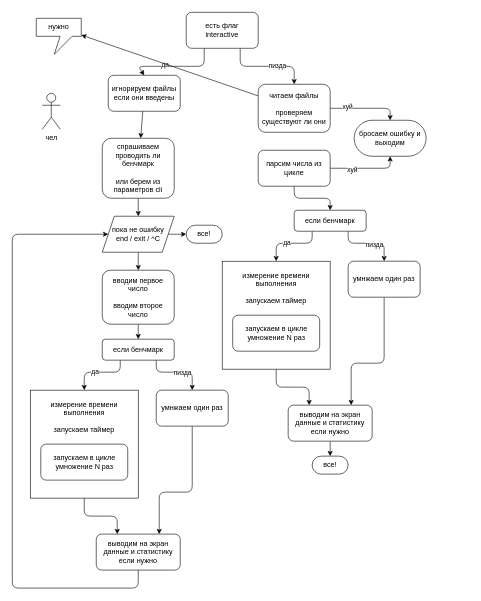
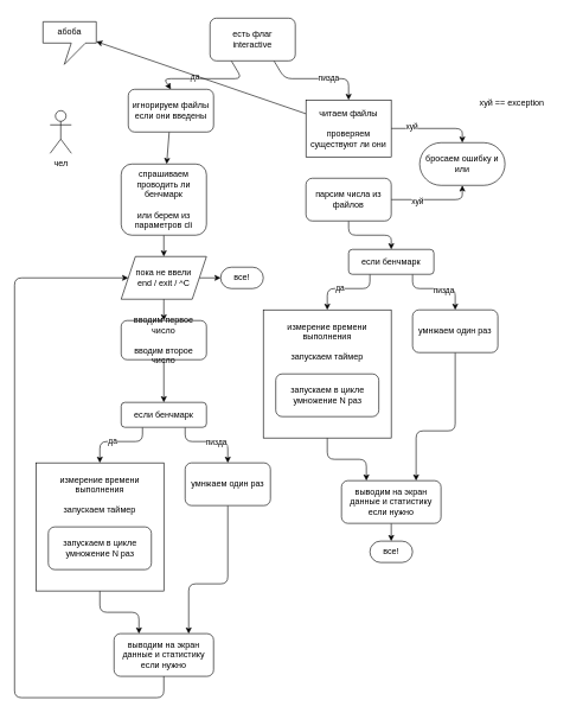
  <mxCell id="0" />
  <mxCell id="1" parent="0" />
  <mxCell id="2" style="edgeStyle=none;html=1;entryX=0.25;entryY=0;entryDx=0;entryDy=0;" edge="1" parent="1" source="3" target="35"><mxGeometry relative="1" as="geometry"><Array as="points"><mxPoint x="140" y="860" /><mxPoint x="195" y="860" /></Array></mxGeometry></mxCell>
  <mxCell id="3" value="" style="whiteSpace=wrap;html=1;aspect=fixed;" vertex="1" parent="1"><mxGeometry x="50" y="650" width="180" height="180" as="geometry" /></mxCell>
  <mxCell id="4" style="edgeStyle=none;html=1;exitX=0.25;exitY=1;exitDx=0;exitDy=0;entryX=0.5;entryY=0;entryDx=0;entryDy=0;" edge="1" parent="1" source="8" target="10"><mxGeometry relative="1" as="geometry"><Array as="points"><mxPoint x="340" y="110" /><mxPoint x="230" y="110" /></Array></mxGeometry></mxCell>
  <mxCell id="5" value="да" style="edgeLabel;html=1;align=center;verticalAlign=middle;resizable=0;points=[];" vertex="1" connectable="0" parent="4"><mxGeometry x="0.219" y="-3" relative="1" as="geometry"><mxPoint as="offset" /></mxGeometry></mxCell>
  <mxCell id="6" style="edgeStyle=none;html=1;exitX=0.75;exitY=1;exitDx=0;exitDy=0;entryX=0.5;entryY=0;entryDx=0;entryDy=0;" edge="1" parent="1" source="8" target="14"><mxGeometry relative="1" as="geometry"><Array as="points"><mxPoint x="400" y="110" /><mxPoint x="490" y="110" /></Array></mxGeometry></mxCell>
  <mxCell id="7" value="пизда" style="edgeLabel;html=1;align=center;verticalAlign=middle;resizable=0;points=[];" vertex="1" connectable="0" parent="6"><mxGeometry x="0.218" y="1" relative="1" as="geometry"><mxPoint as="offset" /></mxGeometry></mxCell>
- <mxCell id="8" value="есть флаг&lt;br&gt;interactive" style="rounded=1;whiteSpace=wrap;html=1;" vertex="1" parent="1"><mxGeometry x="310" y="20" width="120" height="60" as="geometry" /></mxCell>
+ <mxCell id="8" value="есть флаг&lt;br&gt;interactive" style="rounded=1;whiteSpace=wrap;html=1;" vertex="1" parent="1"><mxGeometry x="295" y="25" width="120" height="60" as="geometry" /></mxCell>
  <mxCell id="9" value="" style="edgeStyle=none;html=1;" edge="1" parent="1" source="10" target="24"><mxGeometry relative="1" as="geometry" /></mxCell>
  <mxCell id="10" value="игнорируем файлы если они введены" style="rounded=1;whiteSpace=wrap;html=1;" vertex="1" parent="1"><mxGeometry x="180" y="125" width="120" height="60" as="geometry" /></mxCell>
  <mxCell id="11" value="" style="edgeStyle=none;html=1;" edge="1" parent="1" source="14" target="15"><mxGeometry relative="1" as="geometry"><Array as="points"><mxPoint x="650" y="180" /></Array></mxGeometry></mxCell>
  <mxCell id="12" value="хуй" style="edgeLabel;html=1;align=center;verticalAlign=middle;resizable=0;points=[];" vertex="1" connectable="0" parent="11"><mxGeometry x="-0.526" y="4" relative="1" as="geometry"><mxPoint as="offset" /></mxGeometry></mxCell>
  <mxCell id="13" value="" style="edgeStyle=none;html=1;" edge="1" parent="1" source="14" target="17"><mxGeometry relative="1" as="geometry" /></mxCell>
- <mxCell id="14" value="читаем файлы&lt;br&gt;&lt;br&gt;проверяем существуют ли они" style="rounded=1;whiteSpace=wrap;html=1;" vertex="1" parent="1"><mxGeometry x="430" y="140" width="120" height="80" as="geometry" /></mxCell>
- <mxCell id="15" value="бросаем ошибку и выходим" style="rounded=1;whiteSpace=wrap;html=1;arcSize=50;" vertex="1" parent="1"><mxGeometry x="590" y="200" width="120" height="60" as="geometry" /></mxCell>
+ <mxCell id="14" value="читаем файлы&lt;br&gt;&lt;br&gt;проверяем существуют ли они" style="whiteSpace=wrap;html=1;rounded=0;" vertex="1" parent="1"><mxGeometry x="430" y="140" width="120" height="80" as="geometry" /></mxCell>
+ <mxCell id="15" value="бросаем ошибку и или" style="rounded=1;whiteSpace=wrap;html=1;arcSize=50;" vertex="1" parent="1"><mxGeometry x="590" y="200" width="120" height="60" as="geometry" /></mxCell>
  <mxCell id="16" value="чел" style="shape=umlActor;verticalLabelPosition=bottom;verticalAlign=top;html=1;outlineConnect=0;" vertex="1" parent="1"><mxGeometry x="70" y="155" width="30" height="60" as="geometry" /></mxCell>
- <mxCell id="17" value="нужно" style="shape=callout;whiteSpace=wrap;html=1;perimeter=calloutPerimeter;position2=0.4;size=30;position=0.53;" vertex="1" parent="1"><mxGeometry x="60" y="30" width="75" height="60" as="geometry" /></mxCell>
+ <mxCell id="17" value="абоба" style="shape=callout;whiteSpace=wrap;html=1;perimeter=calloutPerimeter;position2=0.4;size=30;position=0.53;" vertex="1" parent="1"><mxGeometry x="60" y="30" width="75" height="60" as="geometry" /></mxCell>
  <mxCell id="18" value="" style="edgeStyle=none;html=1;" edge="1" parent="1" target="22"><mxGeometry relative="1" as="geometry"><mxPoint x="230" y="400" as="sourcePoint" /></mxGeometry></mxCell>
  <mxCell id="19" style="edgeStyle=none;html=1;exitX=1;exitY=0.5;exitDx=0;exitDy=0;entryX=0;entryY=0.5;entryDx=0;entryDy=0;" edge="1" parent="1" source="20" target="54"><mxGeometry relative="1" as="geometry" /></mxCell>
- <mxCell id="20" value="пока не ошибку&lt;br&gt;end / exit / ^C" style="shape=parallelogram;perimeter=parallelogramPerimeter;whiteSpace=wrap;html=1;fixedSize=1;" vertex="1" parent="1"><mxGeometry x="170" y="360" width="120" height="60" as="geometry" /></mxCell>
+ <mxCell id="20" value="пока не ввели&lt;br&gt;end / exit / ^C" style="shape=parallelogram;perimeter=parallelogramPerimeter;whiteSpace=wrap;html=1;fixedSize=1;" vertex="1" parent="1"><mxGeometry x="170" y="360" width="120" height="60" as="geometry" /></mxCell>
  <mxCell id="21" value="" style="edgeStyle=none;html=1;" edge="1" parent="1" source="22" target="29"><mxGeometry relative="1" as="geometry" /></mxCell>
- <mxCell id="22" value="вводим первое число&lt;br&gt;&lt;br&gt;вводим второе число" style="rounded=1;whiteSpace=wrap;html=1;" vertex="1" parent="1"><mxGeometry x="170" y="450" width="120" height="90" as="geometry" /></mxCell>
+ <mxCell id="22" value="вводим первое число&lt;br&gt;&lt;br&gt;вводим второе число" style="rounded=1;whiteSpace=wrap;html=1;" vertex="1" parent="1"><mxGeometry x="170" y="450" width="120" height="55" as="geometry" /></mxCell>
  <mxCell id="23" value="" style="edgeStyle=none;html=1;" edge="1" parent="1" source="24" target="20"><mxGeometry relative="1" as="geometry" /></mxCell>
  <mxCell id="24" value="спрашиваем проводить ли бенчмарк&lt;br&gt;&lt;br&gt;или берем из параметров cli" style="rounded=1;whiteSpace=wrap;html=1;" vertex="1" parent="1"><mxGeometry x="170" y="230" width="120" height="100" as="geometry" /></mxCell>
  <mxCell id="25" style="edgeStyle=none;html=1;exitX=0.25;exitY=1;exitDx=0;exitDy=0;entryX=0.5;entryY=0;entryDx=0;entryDy=0;" edge="1" parent="1" source="29" target="3"><mxGeometry relative="1" as="geometry"><mxPoint x="130" y="660" as="targetPoint" /><Array as="points"><mxPoint x="200" y="620" /><mxPoint x="140" y="620" /></Array></mxGeometry></mxCell>
  <mxCell id="26" value="да" style="edgeLabel;html=1;align=center;verticalAlign=middle;resizable=0;points=[];" vertex="1" connectable="0" parent="25"><mxGeometry x="0.139" y="-2" relative="1" as="geometry"><mxPoint as="offset" /></mxGeometry></mxCell>
  <mxCell id="27" style="edgeStyle=none;html=1;exitX=0.75;exitY=1;exitDx=0;exitDy=0;entryX=0.5;entryY=0;entryDx=0;entryDy=0;" edge="1" parent="1" source="29" target="32"><mxGeometry relative="1" as="geometry"><Array as="points"><mxPoint x="260" y="620" /><mxPoint x="320" y="620" /></Array></mxGeometry></mxCell>
  <mxCell id="28" value="пизда" style="edgeLabel;html=1;align=center;verticalAlign=middle;resizable=0;points=[];" vertex="1" connectable="0" parent="27"><mxGeometry x="0.142" y="-1" relative="1" as="geometry"><mxPoint as="offset" /></mxGeometry></mxCell>
  <mxCell id="29" value="если бенчмарк" style="rounded=1;whiteSpace=wrap;html=1;" vertex="1" parent="1"><mxGeometry x="170" y="565" width="120" height="35" as="geometry" /></mxCell>
  <mxCell id="30" value="запускаем в цикле умножение N раз" style="rounded=1;whiteSpace=wrap;html=1;" vertex="1" parent="1"><mxGeometry x="67.5" y="740" width="145" height="60" as="geometry" /></mxCell>
  <mxCell id="31" style="edgeStyle=none;html=1;entryX=0.75;entryY=0;entryDx=0;entryDy=0;" edge="1" parent="1" source="32" target="35"><mxGeometry relative="1" as="geometry"><Array as="points"><mxPoint x="320" y="820" /><mxPoint x="265" y="820" /></Array></mxGeometry></mxCell>
  <mxCell id="32" value="умнжаем один раз" style="rounded=1;whiteSpace=wrap;html=1;" vertex="1" parent="1"><mxGeometry x="260" y="650" width="120" height="60" as="geometry" /></mxCell>
  <mxCell id="33" value="измерение времени выполнения&lt;br&gt;&lt;br&gt;запускаем таймер" style="text;html=1;strokeColor=none;fillColor=none;align=center;verticalAlign=middle;whiteSpace=wrap;rounded=0;" vertex="1" parent="1"><mxGeometry x="61.25" y="680" width="157.5" height="30" as="geometry" /></mxCell>
  <mxCell id="34" style="edgeStyle=none;html=1;exitX=0.5;exitY=1;exitDx=0;exitDy=0;entryX=0;entryY=0.5;entryDx=0;entryDy=0;" edge="1" parent="1" source="35" target="20"><mxGeometry relative="1" as="geometry"><mxPoint x="50" y="390" as="targetPoint" /><Array as="points"><mxPoint x="230" y="980" /><mxPoint x="20" y="980" /><mxPoint x="20" y="390" /></Array></mxGeometry></mxCell>
  <mxCell id="35" value="выводим на экран данные и статистику если нужно" style="rounded=1;whiteSpace=wrap;html=1;" vertex="1" parent="1"><mxGeometry x="160" y="890" width="140" height="60" as="geometry" /></mxCell>
  <mxCell id="36" style="edgeStyle=none;html=1;entryX=0.5;entryY=1;entryDx=0;entryDy=0;" edge="1" parent="1" source="39" target="15"><mxGeometry relative="1" as="geometry"><Array as="points"><mxPoint x="650" y="280" /></Array></mxGeometry></mxCell>
  <mxCell id="37" value="хуй" style="edgeLabel;html=1;align=center;verticalAlign=middle;resizable=0;points=[];" vertex="1" connectable="0" parent="36"><mxGeometry x="-0.402" y="-1" relative="1" as="geometry"><mxPoint as="offset" /></mxGeometry></mxCell>
  <mxCell id="38" style="edgeStyle=none;html=1;entryX=0.5;entryY=0;entryDx=0;entryDy=0;" edge="1" parent="1" source="39" target="47"><mxGeometry relative="1" as="geometry"><Array as="points"><mxPoint x="490" y="330" /><mxPoint x="550" y="330" /></Array></mxGeometry></mxCell>
- <mxCell id="39" value="парсим числа из цикле" style="rounded=1;whiteSpace=wrap;html=1;" vertex="1" parent="1"><mxGeometry x="430" y="250" width="120" height="60" as="geometry" /></mxCell>
+ <mxCell id="39" value="парсим числа из файлов" style="rounded=1;whiteSpace=wrap;html=1;" vertex="1" parent="1"><mxGeometry x="430" y="250" width="120" height="60" as="geometry" /></mxCell>
+ <mxCell id="40" value="хуй == exception" style="text;html=1;strokeColor=none;fillColor=none;align=center;verticalAlign=middle;whiteSpace=wrap;rounded=0;" vertex="1" parent="1"><mxGeometry x="660" y="130" width="120" height="30" as="geometry" /></mxCell>
  <mxCell id="41" style="edgeStyle=none;html=1;entryX=0.25;entryY=0;entryDx=0;entryDy=0;" edge="1" parent="1" source="42" target="53"><mxGeometry relative="1" as="geometry"><Array as="points"><mxPoint x="460" y="645" /><mxPoint x="515" y="645" /></Array></mxGeometry></mxCell>
  <mxCell id="42" value="" style="whiteSpace=wrap;html=1;aspect=fixed;" vertex="1" parent="1"><mxGeometry x="370" y="435" width="180" height="180" as="geometry" /></mxCell>
  <mxCell id="43" style="edgeStyle=none;html=1;exitX=0.25;exitY=1;exitDx=0;exitDy=0;entryX=0.5;entryY=0;entryDx=0;entryDy=0;" edge="1" parent="1" source="47" target="42"><mxGeometry relative="1" as="geometry"><mxPoint x="450" y="445" as="targetPoint" /><Array as="points"><mxPoint x="520" y="405" /><mxPoint x="460" y="405" /></Array></mxGeometry></mxCell>
  <mxCell id="44" value="да" style="edgeLabel;html=1;align=center;verticalAlign=middle;resizable=0;points=[];" vertex="1" connectable="0" parent="43"><mxGeometry x="0.139" y="-2" relative="1" as="geometry"><mxPoint as="offset" /></mxGeometry></mxCell>
  <mxCell id="45" style="edgeStyle=none;html=1;exitX=0.75;exitY=1;exitDx=0;exitDy=0;entryX=0.5;entryY=0;entryDx=0;entryDy=0;" edge="1" parent="1" source="47" target="50"><mxGeometry relative="1" as="geometry"><Array as="points"><mxPoint x="580" y="405" /><mxPoint x="640" y="405" /></Array></mxGeometry></mxCell>
  <mxCell id="46" value="пизда" style="edgeLabel;html=1;align=center;verticalAlign=middle;resizable=0;points=[];" vertex="1" connectable="0" parent="45"><mxGeometry x="0.142" y="-1" relative="1" as="geometry"><mxPoint as="offset" /></mxGeometry></mxCell>
  <mxCell id="47" value="если бенчмарк" style="rounded=1;whiteSpace=wrap;html=1;" vertex="1" parent="1"><mxGeometry x="490" y="350" width="120" height="35" as="geometry" /></mxCell>
  <mxCell id="48" value="запускаем в цикле умножение N раз" style="rounded=1;whiteSpace=wrap;html=1;" vertex="1" parent="1"><mxGeometry x="387.5" y="525" width="145" height="60" as="geometry" /></mxCell>
  <mxCell id="49" style="edgeStyle=none;html=1;entryX=0.75;entryY=0;entryDx=0;entryDy=0;" edge="1" parent="1" source="50" target="53"><mxGeometry relative="1" as="geometry"><Array as="points"><mxPoint x="640" y="605" /><mxPoint x="585" y="605" /></Array></mxGeometry></mxCell>
  <mxCell id="50" value="умнжаем один раз" style="rounded=1;whiteSpace=wrap;html=1;" vertex="1" parent="1"><mxGeometry x="580" y="435" width="120" height="60" as="geometry" /></mxCell>
  <mxCell id="51" value="измерение времени выполнения&lt;br&gt;&lt;br&gt;запускаем таймер" style="text;html=1;strokeColor=none;fillColor=none;align=center;verticalAlign=middle;whiteSpace=wrap;rounded=0;" vertex="1" parent="1"><mxGeometry x="381.25" y="465" width="157.5" height="30" as="geometry" /></mxCell>
  <mxCell id="52" value="" style="edgeStyle=none;html=1;" edge="1" parent="1" source="53" target="55"><mxGeometry relative="1" as="geometry" /></mxCell>
  <mxCell id="53" value="выводим на экран данные и статистику если нужно" style="rounded=1;whiteSpace=wrap;html=1;" vertex="1" parent="1"><mxGeometry x="480" y="675" width="140" height="60" as="geometry" /></mxCell>
  <mxCell id="54" value="все!" style="rounded=1;whiteSpace=wrap;html=1;arcSize=50;" vertex="1" parent="1"><mxGeometry x="310" y="375" width="60" height="30" as="geometry" /></mxCell>
  <mxCell id="55" value="все!" style="rounded=1;whiteSpace=wrap;html=1;arcSize=50;" vertex="1" parent="1"><mxGeometry x="520" y="760" width="60" height="30" as="geometry" /></mxCell>
